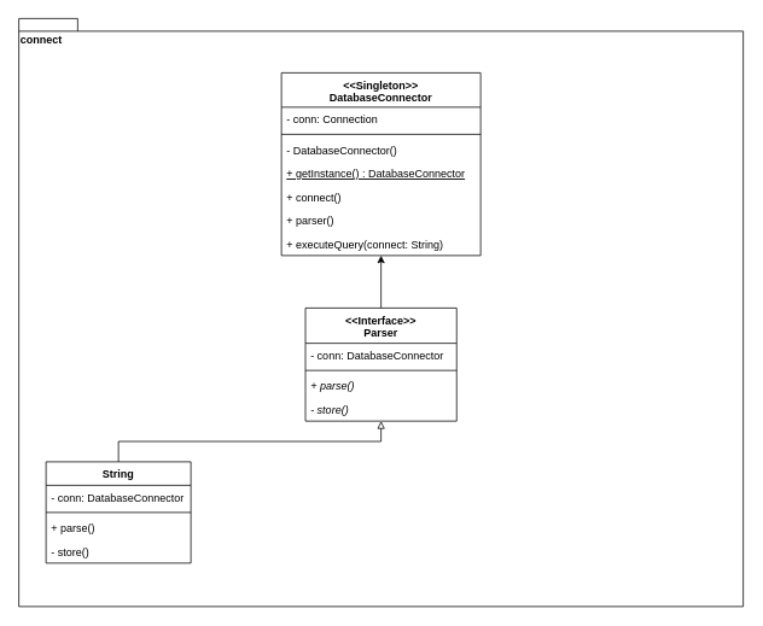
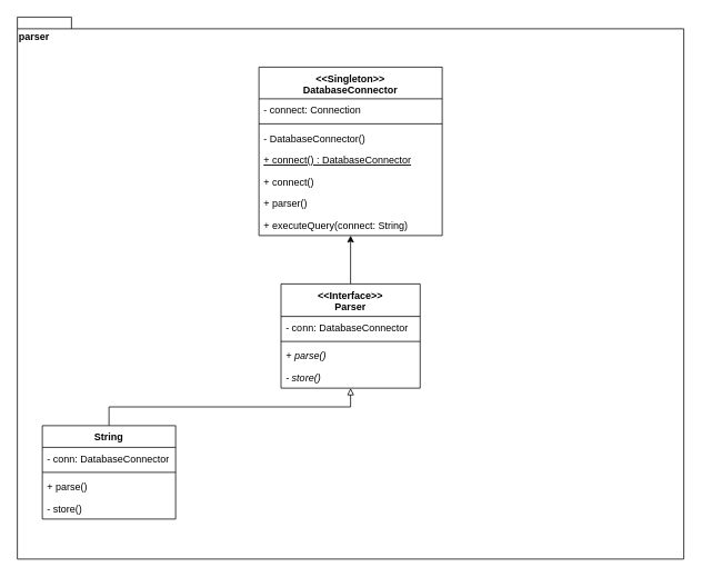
  <mxCell id="0" />
  <mxCell id="1" parent="0" />
- <mxCell id="2" value="connect" style="shape=folder;fontStyle=1;spacingTop=10;tabWidth=40;tabHeight=14;tabPosition=left;html=1;align=left;verticalAlign=top;" parent="1" vertex="1"><mxGeometry x="20" y="20" width="800" height="650" as="geometry" /></mxCell>
+ <mxCell id="2" value="parser" style="shape=folder;fontStyle=1;spacingTop=10;tabWidth=40;tabHeight=14;tabPosition=left;html=1;align=left;verticalAlign=top;" parent="1" vertex="1"><mxGeometry x="20" y="20" width="800" height="650" as="geometry" /></mxCell>
  <mxCell id="3" value="&lt;&lt;Singleton&gt;&gt;&#10;DatabaseConnector" style="swimlane;fontStyle=1;align=center;verticalAlign=top;childLayout=stackLayout;horizontal=1;startSize=38;horizontalStack=0;resizeParent=1;resizeParentMax=0;resizeLast=0;collapsible=1;marginBottom=0;" parent="1" vertex="1"><mxGeometry x="310" y="80" width="220" height="202" as="geometry" /></mxCell>
- <mxCell id="4" value="- conn: Connection" style="text;strokeColor=none;fillColor=none;align=left;verticalAlign=top;spacingLeft=4;spacingRight=4;overflow=hidden;rotatable=0;points=[[0,0.5],[1,0.5]];portConstraint=eastwest;" parent="3" vertex="1"><mxGeometry y="38" width="220" height="26" as="geometry" /></mxCell>
+ <mxCell id="4" value="- connect: Connection" style="text;strokeColor=none;fillColor=none;align=left;verticalAlign=top;spacingLeft=4;spacingRight=4;overflow=hidden;rotatable=0;points=[[0,0.5],[1,0.5]];portConstraint=eastwest;" parent="3" vertex="1"><mxGeometry y="38" width="220" height="26" as="geometry" /></mxCell>
  <mxCell id="5" value="" style="line;strokeWidth=1;fillColor=none;align=left;verticalAlign=middle;spacingTop=-1;spacingLeft=3;spacingRight=3;rotatable=0;labelPosition=right;points=[];portConstraint=eastwest;" parent="3" vertex="1"><mxGeometry y="64" width="220" height="8" as="geometry" /></mxCell>
  <mxCell id="6" value="- DatabaseConnector()" style="text;strokeColor=none;fillColor=none;align=left;verticalAlign=top;spacingLeft=4;spacingRight=4;overflow=hidden;rotatable=0;points=[[0,0.5],[1,0.5]];portConstraint=eastwest;" parent="3" vertex="1"><mxGeometry y="72" width="220" height="26" as="geometry" /></mxCell>
- <mxCell id="7" value="+ getInstance() : DatabaseConnector" style="text;strokeColor=none;fillColor=none;align=left;verticalAlign=top;spacingLeft=4;spacingRight=4;overflow=hidden;rotatable=0;points=[[0,0.5],[1,0.5]];portConstraint=eastwest;fontStyle=4" parent="3" vertex="1"><mxGeometry y="98" width="220" height="26" as="geometry" /></mxCell>
+ <mxCell id="7" value="+ connect() : DatabaseConnector" style="text;strokeColor=none;fillColor=none;align=left;verticalAlign=top;spacingLeft=4;spacingRight=4;overflow=hidden;rotatable=0;points=[[0,0.5],[1,0.5]];portConstraint=eastwest;fontStyle=4" parent="3" vertex="1"><mxGeometry y="98" width="220" height="26" as="geometry" /></mxCell>
  <mxCell id="8" value="+ connect()" style="text;strokeColor=none;fillColor=none;align=left;verticalAlign=top;spacingLeft=4;spacingRight=4;overflow=hidden;rotatable=0;points=[[0,0.5],[1,0.5]];portConstraint=eastwest;" parent="3" vertex="1"><mxGeometry y="124" width="220" height="26" as="geometry" /></mxCell>
  <mxCell id="9" value="+ parser()" style="text;strokeColor=none;fillColor=none;align=left;verticalAlign=top;spacingLeft=4;spacingRight=4;overflow=hidden;rotatable=0;points=[[0,0.5],[1,0.5]];portConstraint=eastwest;" parent="3" vertex="1"><mxGeometry y="150" width="220" height="26" as="geometry" /></mxCell>
  <mxCell id="10" value="+ executeQuery(connect: String)" style="text;strokeColor=none;fillColor=none;align=left;verticalAlign=top;spacingLeft=4;spacingRight=4;overflow=hidden;rotatable=0;points=[[0,0.5],[1,0.5]];portConstraint=eastwest;" parent="3" vertex="1"><mxGeometry y="176" width="220" height="26" as="geometry" /></mxCell>
  <mxCell id="11" style="edgeStyle=none;rounded=0;orthogonalLoop=1;jettySize=auto;html=1;exitX=0.5;exitY=0;exitDx=0;exitDy=0;" parent="1" source="12" target="3" edge="1"><mxGeometry relative="1" as="geometry" /></mxCell>
  <mxCell id="12" value="&lt;&lt;Interface&gt;&gt;&#10;Parser" style="swimlane;fontStyle=1;align=center;verticalAlign=top;childLayout=stackLayout;horizontal=1;startSize=39;horizontalStack=0;resizeParent=1;resizeParentMax=0;resizeLast=0;collapsible=1;marginBottom=0;" parent="1" vertex="1"><mxGeometry x="336.5" y="340" width="167" height="125" as="geometry" /></mxCell>
  <mxCell id="13" value="- conn: DatabaseConnector" style="text;strokeColor=none;fillColor=none;align=left;verticalAlign=top;spacingLeft=4;spacingRight=4;overflow=hidden;rotatable=0;points=[[0,0.5],[1,0.5]];portConstraint=eastwest;" parent="12" vertex="1"><mxGeometry y="39" width="167" height="26" as="geometry" /></mxCell>
  <mxCell id="14" value="" style="line;strokeWidth=1;fillColor=none;align=left;verticalAlign=middle;spacingTop=-1;spacingLeft=3;spacingRight=3;rotatable=0;labelPosition=right;points=[];portConstraint=eastwest;" parent="12" vertex="1"><mxGeometry y="65" width="167" height="8" as="geometry" /></mxCell>
  <mxCell id="15" value="+ parse()" style="text;strokeColor=none;fillColor=none;align=left;verticalAlign=top;spacingLeft=4;spacingRight=4;overflow=hidden;rotatable=0;points=[[0,0.5],[1,0.5]];portConstraint=eastwest;fontStyle=2" parent="12" vertex="1"><mxGeometry y="73" width="167" height="26" as="geometry" /></mxCell>
  <mxCell id="16" value="- store()" style="text;strokeColor=none;fillColor=none;align=left;verticalAlign=top;spacingLeft=4;spacingRight=4;overflow=hidden;rotatable=0;points=[[0,0.5],[1,0.5]];portConstraint=eastwest;fontStyle=2" parent="12" vertex="1"><mxGeometry y="99" width="167" height="26" as="geometry" /></mxCell>
  <mxCell id="17" style="edgeStyle=orthogonalEdgeStyle;rounded=0;orthogonalLoop=1;jettySize=auto;html=1;exitX=0.5;exitY=0;exitDx=0;exitDy=0;endArrow=block;endFill=0;" parent="1" source="18" target="12" edge="1"><mxGeometry relative="1" as="geometry" /></mxCell>
  <mxCell id="18" value="String" style="swimlane;fontStyle=1;align=center;verticalAlign=top;childLayout=stackLayout;horizontal=1;startSize=26;horizontalStack=0;resizeParent=1;resizeParentMax=0;resizeLast=0;collapsible=1;marginBottom=0;" parent="1" vertex="1"><mxGeometry x="50" y="510" width="160" height="112" as="geometry" /></mxCell>
  <mxCell id="19" value="- conn: DatabaseConnector" style="text;strokeColor=none;fillColor=none;align=left;verticalAlign=top;spacingLeft=4;spacingRight=4;overflow=hidden;rotatable=0;points=[[0,0.5],[1,0.5]];portConstraint=eastwest;" parent="18" vertex="1"><mxGeometry y="26" width="160" height="26" as="geometry" /></mxCell>
  <mxCell id="20" value="" style="line;strokeWidth=1;fillColor=none;align=left;verticalAlign=middle;spacingTop=-1;spacingLeft=3;spacingRight=3;rotatable=0;labelPosition=right;points=[];portConstraint=eastwest;" parent="18" vertex="1"><mxGeometry y="52" width="160" height="8" as="geometry" /></mxCell>
  <mxCell id="21" value="+ parse()" style="text;strokeColor=none;fillColor=none;align=left;verticalAlign=top;spacingLeft=4;spacingRight=4;overflow=hidden;rotatable=0;points=[[0,0.5],[1,0.5]];portConstraint=eastwest;" parent="18" vertex="1"><mxGeometry y="60" width="160" height="26" as="geometry" /></mxCell>
  <mxCell id="22" value="- store()" style="text;strokeColor=none;fillColor=none;align=left;verticalAlign=top;spacingLeft=4;spacingRight=4;overflow=hidden;rotatable=0;points=[[0,0.5],[1,0.5]];portConstraint=eastwest;" parent="18" vertex="1"><mxGeometry y="86" width="160" height="26" as="geometry" /></mxCell>
